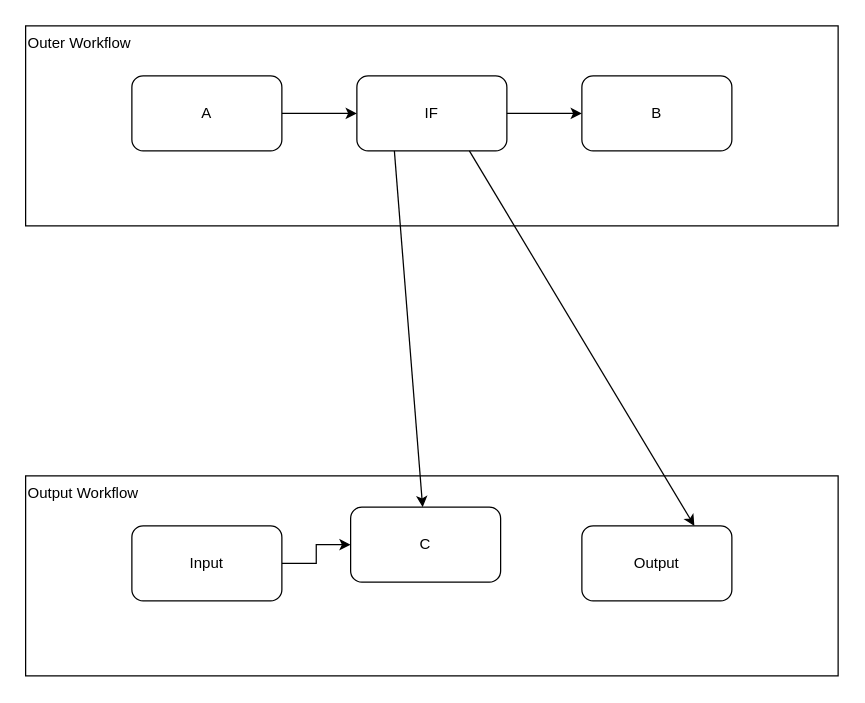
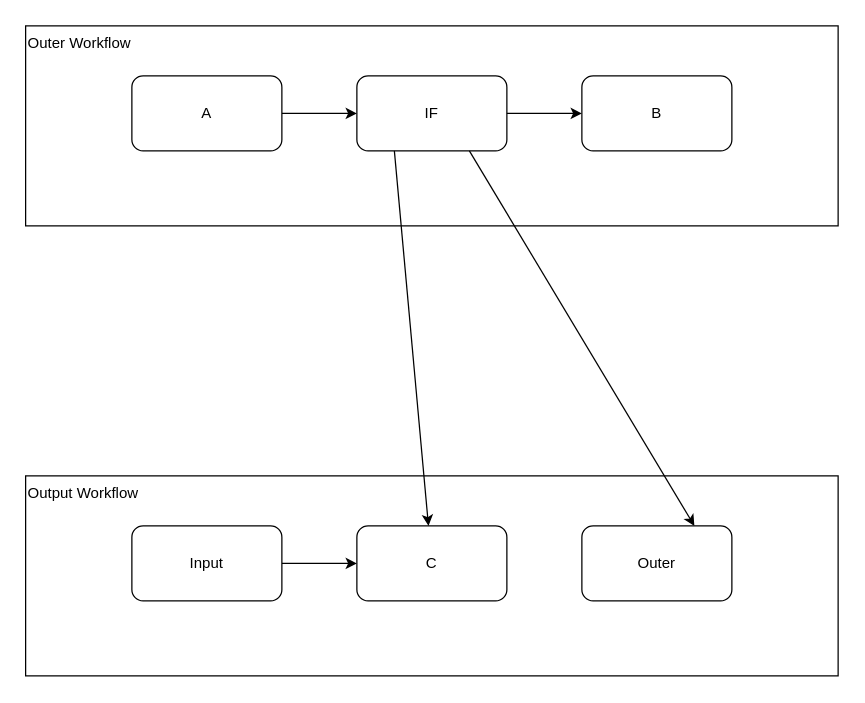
  <mxCell id="0" />
  <mxCell id="1" parent="0" />
  <mxCell id="2" value="" style="group" vertex="1" connectable="0" parent="1"><mxGeometry x="20" y="380" width="650" height="160" as="geometry" /></mxCell>
  <mxCell id="3" value="Output Workflow" style="rounded=0;whiteSpace=wrap;html=1;verticalAlign=top;align=left;" vertex="1" parent="2"><mxGeometry width="650" height="160" as="geometry" /></mxCell>
- <mxCell id="4" value="C" style="rounded=1;whiteSpace=wrap;html=1;" vertex="1" parent="2"><mxGeometry x="260" y="25" width="120" height="60" as="geometry" /></mxCell>
- <mxCell id="5" value="Output" style="rounded=1;whiteSpace=wrap;html=1;" vertex="1" parent="2"><mxGeometry x="445" y="40" width="120" height="60" as="geometry" /></mxCell>
+ <mxCell id="4" value="C" style="rounded=1;whiteSpace=wrap;html=1;" vertex="1" parent="2"><mxGeometry x="265" y="40" width="120" height="60" as="geometry" /></mxCell>
+ <mxCell id="5" value="Outer" style="rounded=1;whiteSpace=wrap;html=1;" vertex="1" parent="2"><mxGeometry x="445" y="40" width="120" height="60" as="geometry" /></mxCell>
  <mxCell id="6" style="edgeStyle=orthogonalEdgeStyle;rounded=0;orthogonalLoop=1;jettySize=auto;html=1;entryX=0;entryY=0.5;entryDx=0;entryDy=0;" edge="1" parent="2" source="7" target="4"><mxGeometry relative="1" as="geometry" /></mxCell>
  <mxCell id="7" value="Input" style="rounded=1;whiteSpace=wrap;html=1;" vertex="1" parent="2"><mxGeometry x="85" y="40" width="120" height="60" as="geometry" /></mxCell>
  <mxCell id="8" value="" style="group" vertex="1" connectable="0" parent="1"><mxGeometry x="20" y="20" width="650" height="160" as="geometry" /></mxCell>
  <mxCell id="9" value="Outer Workflow" style="rounded=0;whiteSpace=wrap;html=1;verticalAlign=top;align=left;" vertex="1" parent="8"><mxGeometry width="650" height="160" as="geometry" /></mxCell>
  <mxCell id="10" value="IF" style="rounded=1;whiteSpace=wrap;html=1;" vertex="1" parent="8"><mxGeometry x="265" y="40" width="120" height="60" as="geometry" /></mxCell>
  <mxCell id="11" value="B" style="rounded=1;whiteSpace=wrap;html=1;" vertex="1" parent="8"><mxGeometry x="445" y="40" width="120" height="60" as="geometry" /></mxCell>
  <mxCell id="12" style="edgeStyle=orthogonalEdgeStyle;rounded=0;orthogonalLoop=1;jettySize=auto;html=1;" edge="1" parent="8" source="10" target="11"><mxGeometry relative="1" as="geometry"><mxPoint x="455" y="70" as="targetPoint" /></mxGeometry></mxCell>
  <mxCell id="13" style="edgeStyle=orthogonalEdgeStyle;rounded=0;orthogonalLoop=1;jettySize=auto;html=1;entryX=0;entryY=0.5;entryDx=0;entryDy=0;" edge="1" parent="8" source="14" target="10"><mxGeometry relative="1" as="geometry" /></mxCell>
  <mxCell id="14" value="A" style="rounded=1;whiteSpace=wrap;html=1;" vertex="1" parent="8"><mxGeometry x="85" y="40" width="120" height="60" as="geometry" /></mxCell>
  <mxCell id="15" value="" style="endArrow=classic;html=1;exitX=0.25;exitY=1;exitDx=0;exitDy=0;" edge="1" parent="1" source="10" target="4"><mxGeometry width="50" height="50" relative="1" as="geometry"><mxPoint x="395" y="360" as="sourcePoint" /><mxPoint x="445" y="310" as="targetPoint" /></mxGeometry></mxCell>
  <mxCell id="16" value="" style="endArrow=classic;html=1;exitX=0.75;exitY=1;exitDx=0;exitDy=0;entryX=0.75;entryY=0;entryDx=0;entryDy=0;" edge="1" parent="1" source="10" target="5"><mxGeometry width="50" height="50" relative="1" as="geometry"><mxPoint x="325" y="130" as="sourcePoint" /><mxPoint x="145" y="280" as="targetPoint" /></mxGeometry></mxCell>
